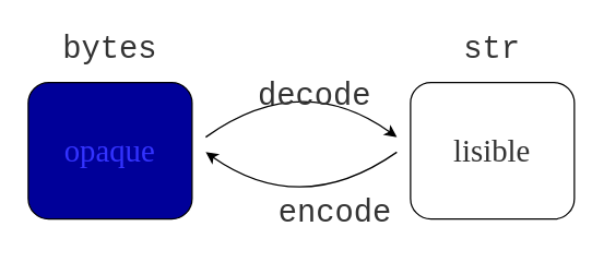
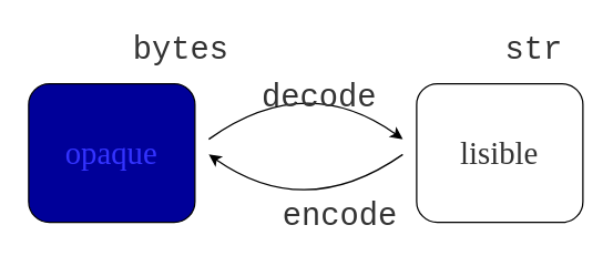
  <mxCell id="0" />
  <mxCell id="1" parent="0" />
  <mxCell id="2" value="&lt;font color=&quot;#3333ff&quot; face=&quot;Verdana&quot; style=&quot;font-size: 23px;&quot;&gt;opaque&lt;/font&gt;" style="rounded=1;whiteSpace=wrap;html=1;fillColor=#000099;" vertex="1" parent="1"><mxGeometry x="20" y="60" width="120" height="100" as="geometry" /></mxCell>
  <mxCell id="3" value="&lt;font color=&quot;#333333&quot; face=&quot;Verdana&quot; style=&quot;font-size: 23px;&quot;&gt;lisible&lt;/font&gt;" style="rounded=1;whiteSpace=wrap;html=1;fillColor=none;" vertex="1" parent="1"><mxGeometry x="300" y="60" width="120" height="100" as="geometry" /></mxCell>
- <mxCell id="4" value="&lt;font face=&quot;Courier New&quot;&gt;bytes&lt;/font&gt;" style="text;html=1;strokeColor=none;fillColor=none;align=center;verticalAlign=middle;whiteSpace=wrap;rounded=0;labelBackgroundColor=none;fontFamily=Verdana;fontSize=23;fontColor=#333333;" vertex="1" parent="1"><mxGeometry x="50" y="20" width="60" height="30" as="geometry" /></mxCell>
- <mxCell id="5" value="&lt;font face=&quot;Courier New&quot;&gt;str&lt;/font&gt;" style="text;html=1;strokeColor=none;fillColor=none;align=center;verticalAlign=middle;whiteSpace=wrap;rounded=0;labelBackgroundColor=none;fontFamily=Verdana;fontSize=23;fontColor=#333333;" vertex="1" parent="1"><mxGeometry x="330" y="20" width="60" height="30" as="geometry" /></mxCell>
+ <mxCell id="4" value="&lt;font face=&quot;Courier New&quot;&gt;bytes&lt;/font&gt;" style="text;html=1;strokeColor=none;fillColor=none;align=center;verticalAlign=middle;whiteSpace=wrap;rounded=0;labelBackgroundColor=none;fontFamily=Verdana;fontSize=23;fontColor=#333333;" vertex="1" parent="1"><mxGeometry x="100" y="20" width="60" height="30" as="geometry" /></mxCell>
+ <mxCell id="5" value="&lt;font face=&quot;Courier New&quot;&gt;str&lt;/font&gt;" style="text;html=1;strokeColor=none;fillColor=none;align=center;verticalAlign=middle;whiteSpace=wrap;rounded=0;labelBackgroundColor=none;fontFamily=Verdana;fontSize=23;fontColor=#333333;" vertex="1" parent="1"><mxGeometry x="355" y="20" width="60" height="30" as="geometry" /></mxCell>
  <mxCell id="6" value="" style="curved=1;endArrow=classic;html=1;fontFamily=Courier New;fontSize=23;fontColor=#333333;" edge="1" parent="1"><mxGeometry width="50" height="50" relative="1" as="geometry"><mxPoint x="150" y="100" as="sourcePoint" /><mxPoint x="290" y="100" as="targetPoint" /><Array as="points"><mxPoint x="220" y="50" /></Array></mxGeometry></mxCell>
  <mxCell id="7" value="&lt;font face=&quot;Courier New&quot;&gt;decode&lt;/font&gt;" style="text;html=1;strokeColor=none;fillColor=none;align=center;verticalAlign=middle;whiteSpace=wrap;rounded=0;labelBackgroundColor=none;fontFamily=Verdana;fontSize=23;fontColor=#333333;" vertex="1" parent="1"><mxGeometry x="200" y="55" width="60" height="30" as="geometry" /></mxCell>
  <mxCell id="8" value="" style="curved=1;endArrow=classic;html=1;fontFamily=Courier New;fontSize=23;fontColor=#333333;" edge="1" parent="1"><mxGeometry width="50" height="50" relative="1" as="geometry"><mxPoint x="290" y="111" as="sourcePoint" /><mxPoint x="150" y="111" as="targetPoint" /><Array as="points"><mxPoint x="220" y="160" /></Array></mxGeometry></mxCell>
  <mxCell id="9" value="&lt;font face=&quot;Courier New&quot;&gt;encode&lt;/font&gt;" style="text;html=1;strokeColor=none;fillColor=none;align=center;verticalAlign=middle;whiteSpace=wrap;rounded=0;labelBackgroundColor=none;fontFamily=Verdana;fontSize=23;fontColor=#333333;" vertex="1" parent="1"><mxGeometry x="215" y="140" width="60" height="30" as="geometry" /></mxCell>
